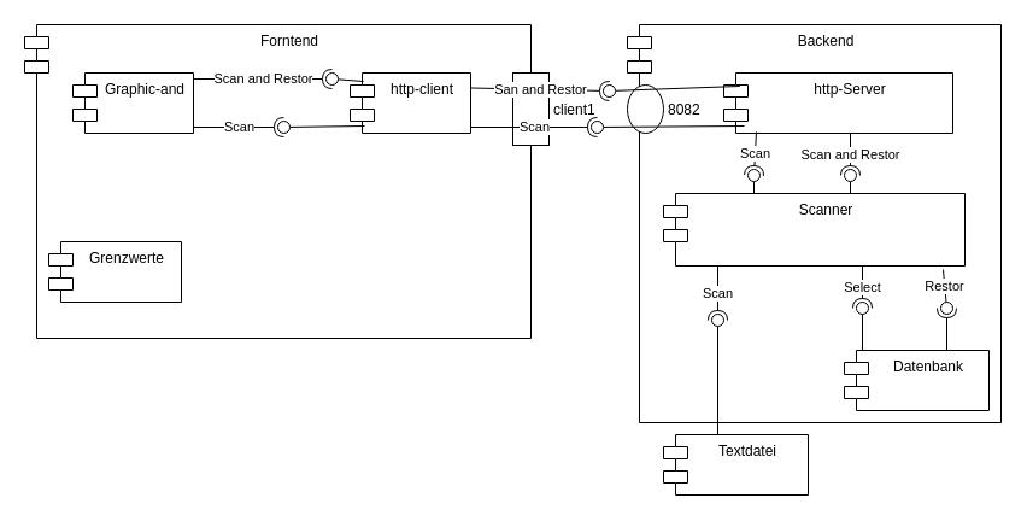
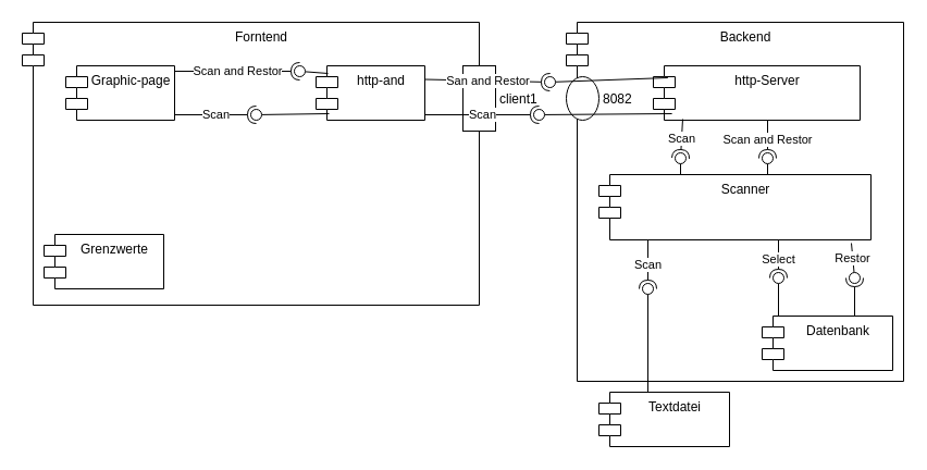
  <mxCell id="0" />
  <mxCell id="1" parent="0" />
  <mxCell id="2" value="Forntend" style="shape=module;align=left;spacingLeft=20;align=center;verticalAlign=top;" parent="1" vertex="1"><mxGeometry x="20" y="20" width="420" height="260" as="geometry" /></mxCell>
  <mxCell id="3" value="Backend" style="shape=module;align=left;spacingLeft=20;align=center;verticalAlign=top;" parent="1" vertex="1"><mxGeometry x="520" y="20" width="310" height="330" as="geometry" /></mxCell>
- <mxCell id="4" value="Grenzwerte" style="shape=module;align=left;spacingLeft=20;align=center;verticalAlign=top;" parent="1" vertex="1"><mxGeometry x="40" y="200" width="110" height="50" as="geometry" /></mxCell>
- <mxCell id="5" value="Graphic-and" style="shape=module;align=left;spacingLeft=20;align=center;verticalAlign=top;" parent="1" vertex="1"><mxGeometry x="60" y="60" width="100" height="50" as="geometry" /></mxCell>
+ <mxCell id="4" value="Grenzwerte" style="shape=module;align=left;spacingLeft=20;align=center;verticalAlign=top;" parent="1" vertex="1"><mxGeometry x="40" y="215" width="110" height="50" as="geometry" /></mxCell>
+ <mxCell id="5" value="Graphic-page" style="shape=module;align=left;spacingLeft=20;align=center;verticalAlign=top;" parent="1" vertex="1"><mxGeometry x="60" y="60" width="100" height="50" as="geometry" /></mxCell>
  <mxCell id="6" value="client1" style="fontStyle=0;labelPosition=right;verticalLabelPosition=middle;align=left;verticalAlign=middle;spacingLeft=2;" parent="1" vertex="1"><mxGeometry x="425" y="60" width="30" height="60" as="geometry" /></mxCell>
- <mxCell id="7" value="http-client" style="shape=module;align=left;spacingLeft=20;align=center;verticalAlign=top;" parent="1" vertex="1"><mxGeometry x="290" y="60" width="100" height="50" as="geometry" /></mxCell>
+ <mxCell id="7" value="http-and" style="shape=module;align=left;spacingLeft=20;align=center;verticalAlign=top;" parent="1" vertex="1"><mxGeometry x="290" y="60" width="100" height="50" as="geometry" /></mxCell>
  <mxCell id="8" value="" style="rounded=0;orthogonalLoop=1;jettySize=auto;html=1;endArrow=none;endFill=0;sketch=0;sourcePerimeterSpacing=0;targetPerimeterSpacing=0;exitX=0.11;exitY=0.14;exitDx=0;exitDy=0;exitPerimeter=0;" parent="1" source="7" target="10" edge="1"><mxGeometry relative="1" as="geometry"><mxPoint x="380" y="315" as="sourcePoint" /></mxGeometry></mxCell>
  <mxCell id="9" value="Scan and Restor" style="rounded=0;orthogonalLoop=1;jettySize=auto;html=1;endArrow=halfCircle;endFill=0;entryX=0.5;entryY=0.5;endSize=6;strokeWidth=1;sketch=0;exitX=1;exitY=0.1;exitDx=0;exitDy=0;exitPerimeter=0;" parent="1" target="10" edge="1" source="5"><mxGeometry x="0.009" relative="1" as="geometry"><mxPoint x="290" y="250" as="sourcePoint" /><mxPoint as="offset" /></mxGeometry></mxCell>
  <mxCell id="10" value="" style="ellipse;whiteSpace=wrap;html=1;align=center;aspect=fixed;resizable=0;points=[];outlineConnect=0;sketch=0;" parent="1" vertex="1"><mxGeometry x="270" y="60" width="10" height="10" as="geometry" /></mxCell>
  <mxCell id="11" value="" style="rounded=0;orthogonalLoop=1;jettySize=auto;html=1;endArrow=none;endFill=0;sketch=0;sourcePerimeterSpacing=0;targetPerimeterSpacing=0;exitX=0.12;exitY=0.88;exitDx=0;exitDy=0;exitPerimeter=0;" edge="1" target="13" parent="1" source="7"><mxGeometry relative="1" as="geometry"><mxPoint x="160" y="110" as="sourcePoint" /></mxGeometry></mxCell>
  <mxCell id="12" value="Scan" style="rounded=0;orthogonalLoop=1;jettySize=auto;html=1;endArrow=halfCircle;endFill=0;entryX=0.5;entryY=0.5;endSize=6;strokeWidth=1;sketch=0;" edge="1" target="13" parent="1"><mxGeometry relative="1" as="geometry"><mxPoint x="160" y="105" as="sourcePoint" /></mxGeometry></mxCell>
  <mxCell id="13" value="" style="ellipse;whiteSpace=wrap;html=1;align=center;aspect=fixed;resizable=0;points=[];outlineConnect=0;sketch=0;" vertex="1" parent="1"><mxGeometry x="230" y="100" width="10" height="10" as="geometry" /></mxCell>
  <mxCell id="14" value="http-Server" style="shape=module;align=left;spacingLeft=20;align=center;verticalAlign=top;" vertex="1" parent="1"><mxGeometry x="600" y="60" width="190" height="50" as="geometry" /></mxCell>
  <mxCell id="15" value="8082" style="ellipse;fontStyle=0;labelPosition=right;verticalLabelPosition=middle;align=left;verticalAlign=middle;spacingLeft=2;" vertex="1" parent="1"><mxGeometry x="520" y="70" width="30" height="40" as="geometry" /></mxCell>
  <mxCell id="16" value="" style="rounded=0;orthogonalLoop=1;jettySize=auto;html=1;endArrow=none;endFill=0;sketch=0;sourcePerimeterSpacing=0;targetPerimeterSpacing=0;exitX=0.07;exitY=0.22;exitDx=0;exitDy=0;exitPerimeter=0;" edge="1" target="18" parent="1" source="14"><mxGeometry relative="1" as="geometry"><mxPoint x="590" y="50" as="sourcePoint" /></mxGeometry></mxCell>
  <mxCell id="17" value="San and Restor" style="rounded=0;orthogonalLoop=1;jettySize=auto;html=1;endArrow=halfCircle;endFill=0;entryX=0.5;entryY=0.5;endSize=6;strokeWidth=1;sketch=0;exitX=1;exitY=0.25;exitDx=0;exitDy=0;" edge="1" target="18" parent="1" source="7"><mxGeometry relative="1" as="geometry"><mxPoint x="390" y="185" as="sourcePoint" /></mxGeometry></mxCell>
  <mxCell id="18" value="" style="ellipse;whiteSpace=wrap;html=1;align=center;aspect=fixed;resizable=0;points=[];outlineConnect=0;sketch=0;" vertex="1" parent="1"><mxGeometry x="500" y="70" width="10" height="10" as="geometry" /></mxCell>
  <mxCell id="19" value="" style="rounded=0;orthogonalLoop=1;jettySize=auto;html=1;endArrow=none;endFill=0;sketch=0;sourcePerimeterSpacing=0;targetPerimeterSpacing=0;exitX=0.09;exitY=0.88;exitDx=0;exitDy=0;exitPerimeter=0;" edge="1" target="21" parent="1" source="14"><mxGeometry relative="1" as="geometry"><mxPoint x="350" y="175" as="sourcePoint" /></mxGeometry></mxCell>
  <mxCell id="20" value="Scan" style="rounded=0;orthogonalLoop=1;jettySize=auto;html=1;endArrow=halfCircle;endFill=0;entryX=0.5;entryY=0.5;endSize=6;strokeWidth=1;sketch=0;" edge="1" target="21" parent="1"><mxGeometry relative="1" as="geometry"><mxPoint x="390" y="105" as="sourcePoint" /></mxGeometry></mxCell>
  <mxCell id="21" value="" style="ellipse;whiteSpace=wrap;html=1;align=center;aspect=fixed;resizable=0;points=[];outlineConnect=0;sketch=0;" vertex="1" parent="1"><mxGeometry x="490" y="100" width="10" height="10" as="geometry" /></mxCell>
  <mxCell id="22" value="Datenbank" style="shape=module;align=left;spacingLeft=20;align=center;verticalAlign=top;" vertex="1" parent="1"><mxGeometry x="700" y="290" width="120" height="50" as="geometry" /></mxCell>
  <mxCell id="23" value="Textdatei" style="shape=module;align=left;spacingLeft=20;align=center;verticalAlign=top;" vertex="1" parent="1"><mxGeometry x="550" y="360" width="120" height="50" as="geometry" /></mxCell>
  <mxCell id="24" value="Scanner" style="shape=module;align=left;spacingLeft=20;align=center;verticalAlign=top;" vertex="1" parent="1"><mxGeometry x="550" y="160" width="250" height="60" as="geometry" /></mxCell>
  <mxCell id="25" value="" style="rounded=0;orthogonalLoop=1;jettySize=auto;html=1;endArrow=none;endFill=0;sketch=0;sourcePerimeterSpacing=0;targetPerimeterSpacing=0;" edge="1" target="27" parent="1"><mxGeometry relative="1" as="geometry"><mxPoint x="625" y="160" as="sourcePoint" /></mxGeometry></mxCell>
  <mxCell id="26" value="Scan" style="rounded=0;orthogonalLoop=1;jettySize=auto;html=1;endArrow=halfCircle;endFill=0;entryX=0.5;entryY=0.5;endSize=6;strokeWidth=1;sketch=0;exitX=0.142;exitY=0.98;exitDx=0;exitDy=0;exitPerimeter=0;" edge="1" target="27" parent="1" source="14"><mxGeometry relative="1" as="geometry"><mxPoint x="690" y="125" as="sourcePoint" /></mxGeometry></mxCell>
  <mxCell id="27" value="" style="ellipse;whiteSpace=wrap;html=1;align=center;aspect=fixed;resizable=0;points=[];outlineConnect=0;sketch=0;" vertex="1" parent="1"><mxGeometry x="620" y="140" width="10" height="10" as="geometry" /></mxCell>
  <mxCell id="28" value="" style="rounded=0;orthogonalLoop=1;jettySize=auto;html=1;endArrow=none;endFill=0;sketch=0;sourcePerimeterSpacing=0;targetPerimeterSpacing=0;" edge="1" target="30" parent="1"><mxGeometry relative="1" as="geometry"><mxPoint x="705" y="160" as="sourcePoint" /></mxGeometry></mxCell>
  <mxCell id="29" value="Scan and Restor" style="rounded=0;orthogonalLoop=1;jettySize=auto;html=1;endArrow=halfCircle;endFill=0;entryX=0.5;entryY=0.5;endSize=6;strokeWidth=1;sketch=0;" edge="1" target="30" parent="1"><mxGeometry relative="1" as="geometry"><mxPoint x="705" y="110" as="sourcePoint" /></mxGeometry></mxCell>
  <mxCell id="30" value="" style="ellipse;whiteSpace=wrap;html=1;align=center;aspect=fixed;resizable=0;points=[];outlineConnect=0;sketch=0;" vertex="1" parent="1"><mxGeometry x="700" y="140" width="10" height="10" as="geometry" /></mxCell>
  <mxCell id="31" value="" style="rounded=0;orthogonalLoop=1;jettySize=auto;html=1;endArrow=none;endFill=0;sketch=0;sourcePerimeterSpacing=0;targetPerimeterSpacing=0;" edge="1" target="33" parent="1"><mxGeometry relative="1" as="geometry"><mxPoint x="595" y="360" as="sourcePoint" /></mxGeometry></mxCell>
  <mxCell id="32" value="Scan" style="rounded=0;orthogonalLoop=1;jettySize=auto;html=1;endArrow=halfCircle;endFill=0;entryX=0.5;entryY=0.5;endSize=6;strokeWidth=1;sketch=0;" edge="1" target="33" parent="1"><mxGeometry relative="1" as="geometry"><mxPoint x="595" y="220" as="sourcePoint" /></mxGeometry></mxCell>
  <mxCell id="33" value="" style="ellipse;whiteSpace=wrap;html=1;align=center;aspect=fixed;resizable=0;points=[];outlineConnect=0;sketch=0;" vertex="1" parent="1"><mxGeometry x="590" y="260" width="10" height="10" as="geometry" /></mxCell>
  <mxCell id="34" value="Restor" style="rounded=0;orthogonalLoop=1;jettySize=auto;html=1;endArrow=none;endFill=0;sketch=0;sourcePerimeterSpacing=0;targetPerimeterSpacing=0;exitX=0.928;exitY=1.05;exitDx=0;exitDy=0;exitPerimeter=0;" edge="1" target="36" parent="1" source="24"><mxGeometry relative="1" as="geometry"><mxPoint x="740" y="265" as="sourcePoint" /></mxGeometry></mxCell>
  <mxCell id="35" value="" style="rounded=0;orthogonalLoop=1;jettySize=auto;html=1;endArrow=halfCircle;endFill=0;entryX=0.5;entryY=0.5;endSize=6;strokeWidth=1;sketch=0;" edge="1" target="36" parent="1"><mxGeometry relative="1" as="geometry"><mxPoint x="785" y="290" as="sourcePoint" /></mxGeometry></mxCell>
  <mxCell id="36" value="" style="ellipse;whiteSpace=wrap;html=1;align=center;aspect=fixed;resizable=0;points=[];outlineConnect=0;sketch=0;" vertex="1" parent="1"><mxGeometry x="780" y="250" width="10" height="10" as="geometry" /></mxCell>
  <mxCell id="37" value="" style="rounded=0;orthogonalLoop=1;jettySize=auto;html=1;endArrow=none;endFill=0;sketch=0;sourcePerimeterSpacing=0;targetPerimeterSpacing=0;" edge="1" target="39" parent="1"><mxGeometry relative="1" as="geometry"><mxPoint x="715" y="290" as="sourcePoint" /></mxGeometry></mxCell>
  <mxCell id="38" value="Select" style="rounded=0;orthogonalLoop=1;jettySize=auto;html=1;endArrow=halfCircle;endFill=0;entryX=0.5;entryY=0.5;endSize=6;strokeWidth=1;sketch=0;" edge="1" target="39" parent="1"><mxGeometry relative="1" as="geometry"><mxPoint x="715" y="220" as="sourcePoint" /></mxGeometry></mxCell>
  <mxCell id="39" value="" style="ellipse;whiteSpace=wrap;html=1;align=center;aspect=fixed;resizable=0;points=[];outlineConnect=0;sketch=0;" vertex="1" parent="1"><mxGeometry x="710" y="250" width="10" height="10" as="geometry" /></mxCell>
